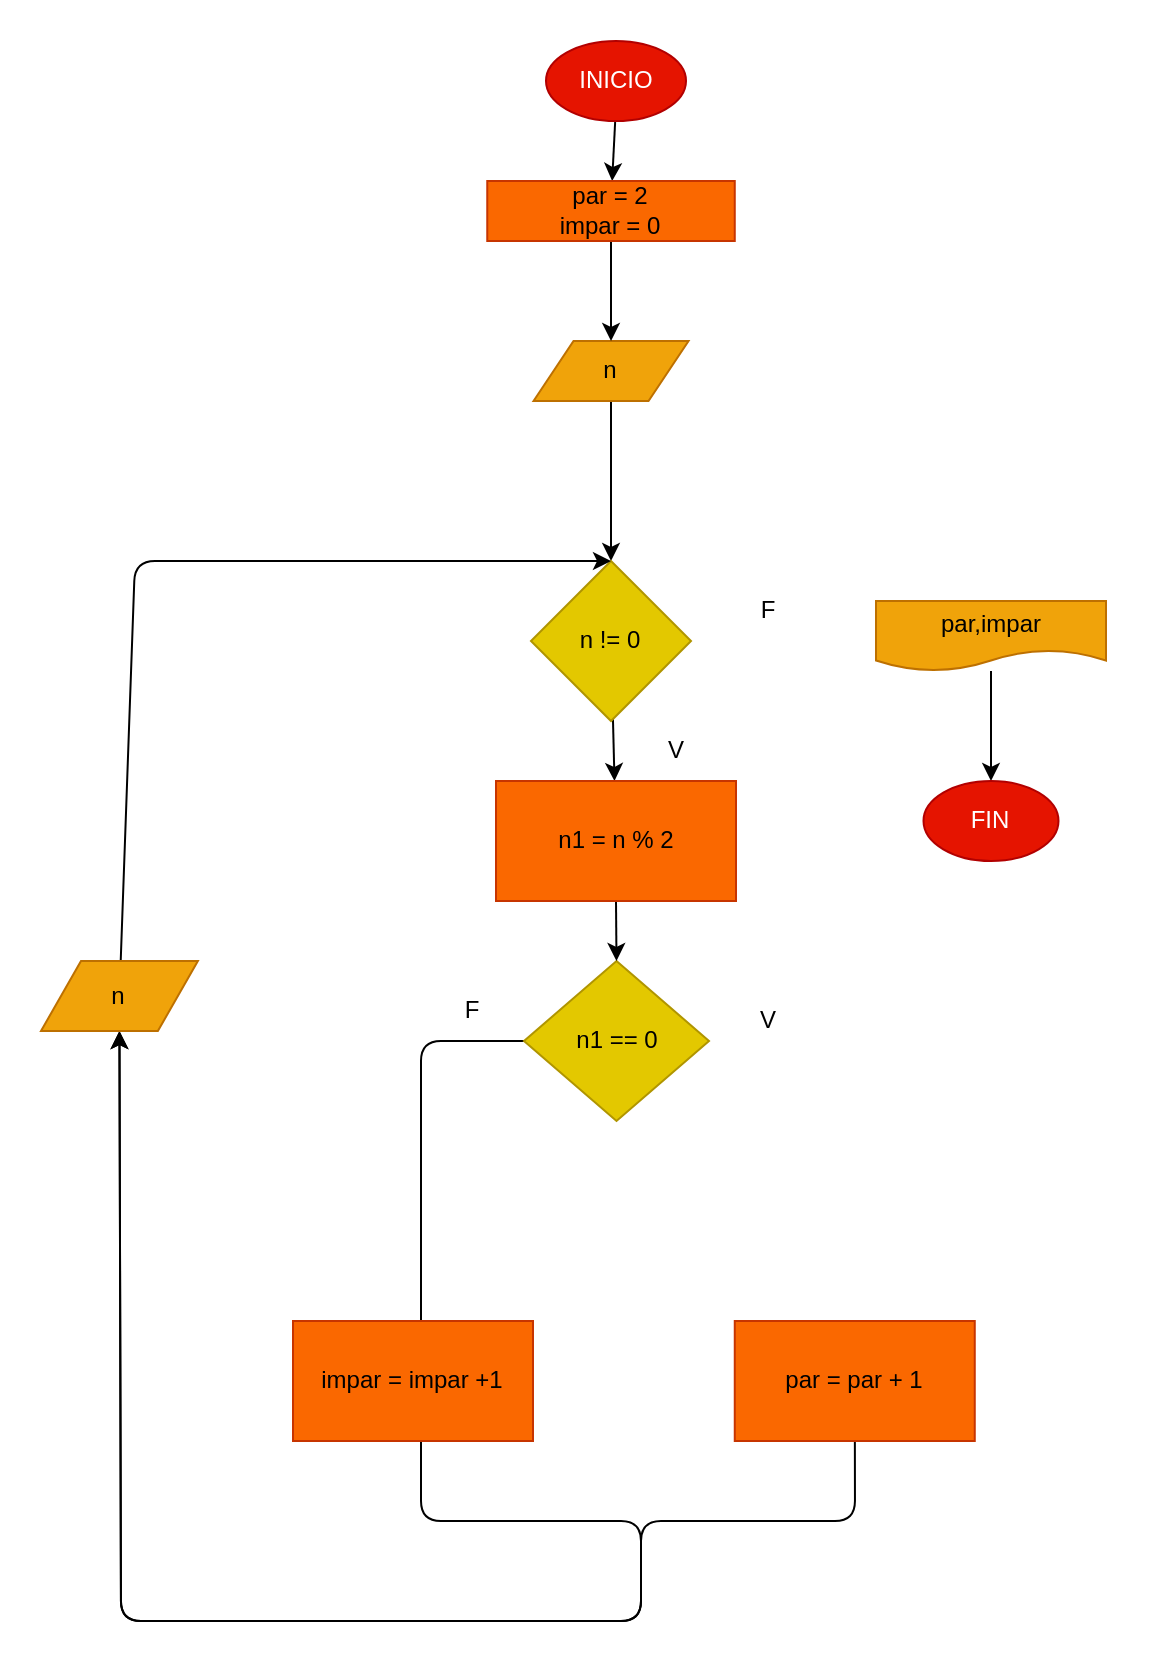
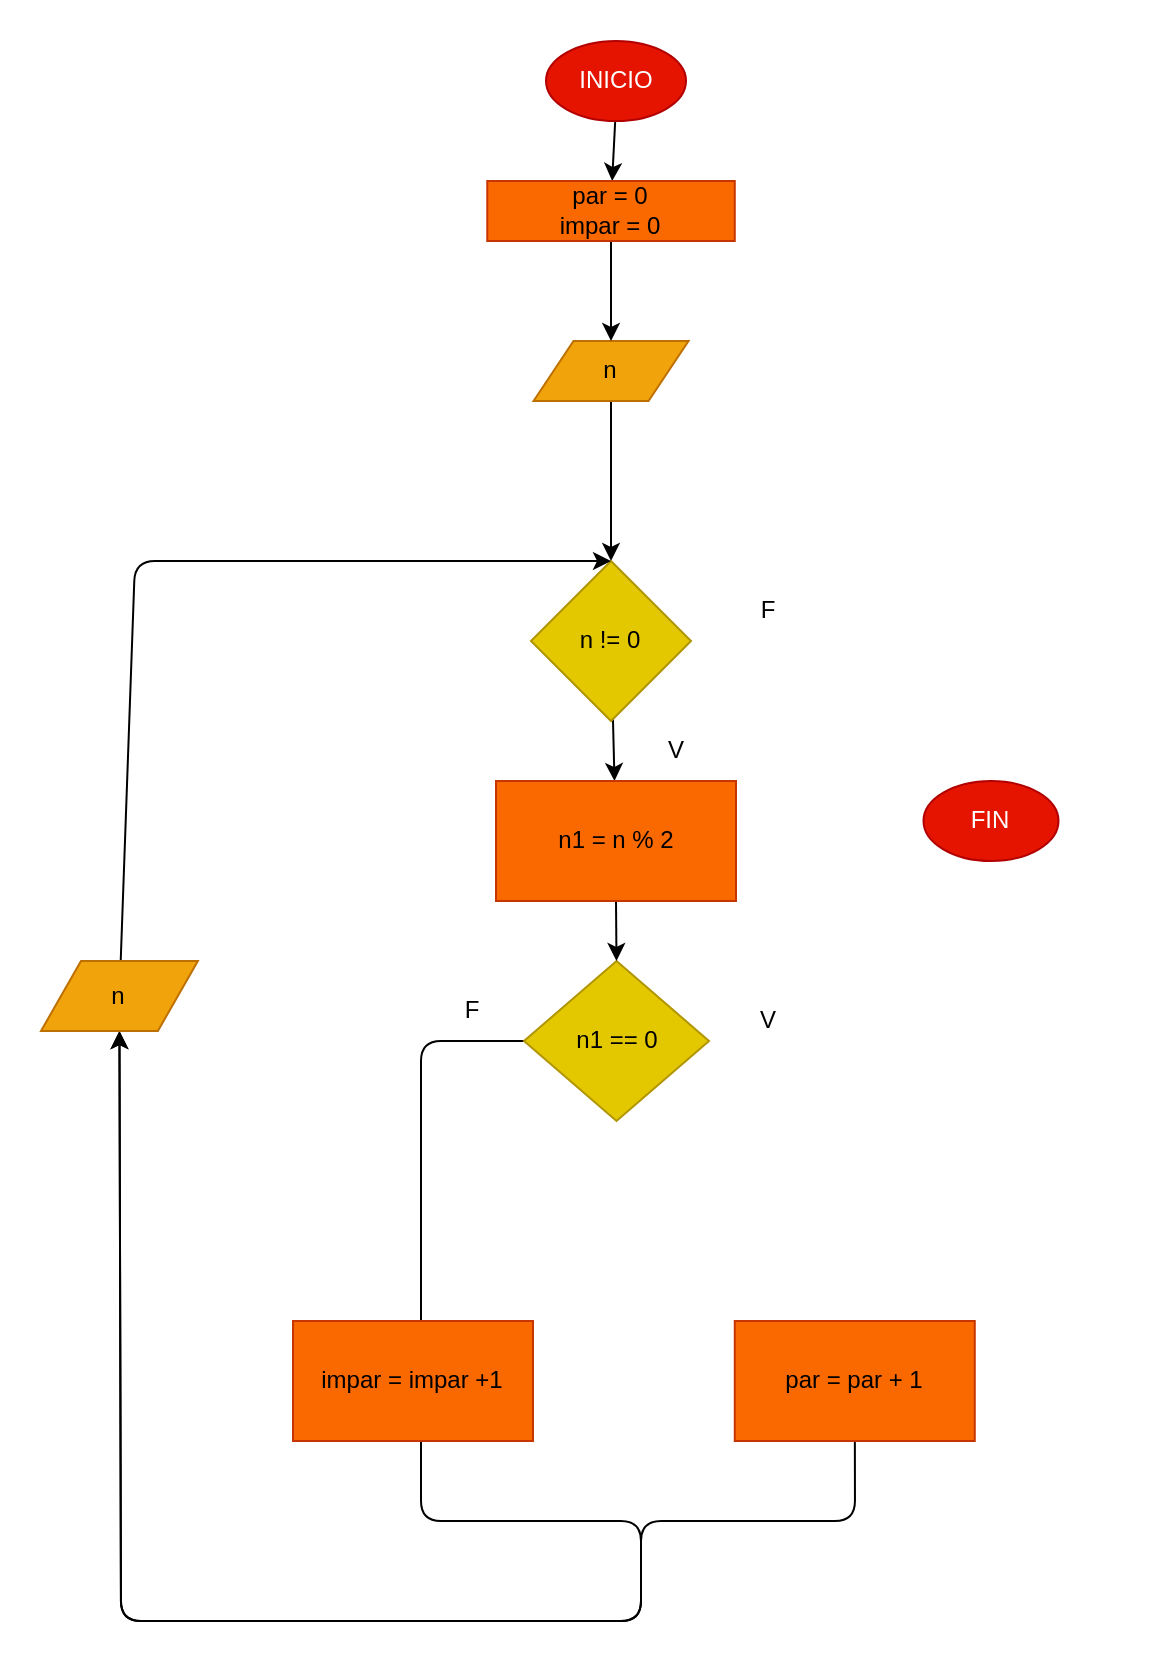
  <mxCell id="0" />
  <mxCell id="1" parent="0" />
  <mxCell id="2" value="" style="edgeStyle=none;html=1;" parent="1" source="3" target="12" edge="1"><mxGeometry relative="1" as="geometry" /></mxCell>
  <mxCell id="3" value="INICIO" style="ellipse;whiteSpace=wrap;html=1;fillColor=#e51400;fontColor=#ffffff;strokeColor=#B20000;" parent="1" vertex="1"><mxGeometry x="272.5" y="20" width="70" height="40" as="geometry" /></mxCell>
  <mxCell id="4" value="" style="edgeStyle=none;html=1;entryX=0.5;entryY=0;entryDx=0;entryDy=0;" parent="1" source="5" target="7" edge="1"><mxGeometry relative="1" as="geometry"><mxPoint x="306.6" y="210" as="targetPoint" /></mxGeometry></mxCell>
  <mxCell id="5" value="n" style="shape=parallelogram;perimeter=parallelogramPerimeter;whiteSpace=wrap;html=1;fixedSize=1;fillColor=#f0a30a;fontColor=#000000;strokeColor=#BD7000;" parent="1" vertex="1"><mxGeometry x="266.26" y="170" width="77.5" height="30" as="geometry" /></mxCell>
  <mxCell id="6" value="" style="edgeStyle=none;html=1;" edge="1" parent="1" source="7" target="25"><mxGeometry relative="1" as="geometry" /></mxCell>
  <mxCell id="7" value="n != 0" style="rhombus;whiteSpace=wrap;html=1;fillColor=#e3c800;fontColor=#000000;strokeColor=#B09500;" parent="1" vertex="1"><mxGeometry x="265" y="280" width="80" height="80" as="geometry" /></mxCell>
- <mxCell id="8" value="" style="edgeStyle=none;html=1;" parent="1" source="9" target="10" edge="1"><mxGeometry relative="1" as="geometry" /></mxCell>
- <mxCell id="9" value="par,impar" style="shape=document;whiteSpace=wrap;html=1;boundedLbl=1;fillColor=#f0a30a;fontColor=#000000;strokeColor=#BD7000;" parent="1" vertex="1"><mxGeometry x="437.5" y="300" width="115" height="35" as="geometry" /></mxCell>
  <mxCell id="10" value="FIN" style="ellipse;whiteSpace=wrap;html=1;fillColor=#e51400;fontColor=#ffffff;strokeColor=#B20000;" parent="1" vertex="1"><mxGeometry x="461.25" y="390" width="67.5" height="40" as="geometry" /></mxCell>
  <mxCell id="11" style="edgeStyle=none;html=1;entryX=0.5;entryY=0;entryDx=0;entryDy=0;" parent="1" source="12" target="5" edge="1"><mxGeometry relative="1" as="geometry" /></mxCell>
- <mxCell id="12" value="par = 2&lt;br&gt;impar = 0" style="whiteSpace=wrap;html=1;fillColor=#fa6800;strokeColor=#C73500;fontColor=#000000;" parent="1" vertex="1"><mxGeometry x="243.13" y="90" width="123.75" height="30" as="geometry" /></mxCell>
+ <mxCell id="12" value="par = 0&lt;br&gt;impar = 0" style="whiteSpace=wrap;html=1;fillColor=#fa6800;strokeColor=#C73500;fontColor=#000000;" parent="1" vertex="1"><mxGeometry x="243.13" y="90" width="123.75" height="30" as="geometry" /></mxCell>
  <mxCell id="13" value="" style="edgeStyle=none;html=1;" parent="1" target="15" edge="1"><mxGeometry relative="1" as="geometry"><mxPoint x="305.747" y="545" as="sourcePoint" /></mxGeometry></mxCell>
  <mxCell id="14" style="edgeStyle=none;html=1;entryX=0.5;entryY=1;entryDx=0;entryDy=0;" parent="1" source="15" target="19" edge="1"><mxGeometry relative="1" as="geometry"><mxPoint x="80" y="690" as="targetPoint" /><Array as="points"><mxPoint x="210" y="520" /><mxPoint x="210" y="760" /><mxPoint x="320" y="760" /><mxPoint x="320" y="810" /><mxPoint x="60" y="810" /></Array></mxGeometry></mxCell>
  <mxCell id="15" value="n1 == 0" style="rhombus;whiteSpace=wrap;html=1;fillColor=#e3c800;strokeColor=#B09500;fontColor=#000000;" parent="1" vertex="1"><mxGeometry x="261.5" y="480" width="92.5" height="80" as="geometry" /></mxCell>
  <mxCell id="16" style="edgeStyle=none;html=1;entryX=0.5;entryY=1;entryDx=0;entryDy=0;" parent="1" source="17" target="19" edge="1"><mxGeometry relative="1" as="geometry"><mxPoint x="80" y="690" as="targetPoint" /><Array as="points"><mxPoint x="427" y="760" /><mxPoint x="320" y="760" /><mxPoint x="320" y="810" /><mxPoint x="60" y="810" /></Array></mxGeometry></mxCell>
  <mxCell id="17" value="par = par + 1" style="whiteSpace=wrap;html=1;fillColor=#fa6800;strokeColor=#C73500;fontColor=#000000;" parent="1" vertex="1"><mxGeometry x="366.88" y="660" width="120" height="60" as="geometry" /></mxCell>
  <mxCell id="18" style="edgeStyle=none;html=1;entryX=0.5;entryY=0;entryDx=0;entryDy=0;" parent="1" source="19" target="7" edge="1"><mxGeometry relative="1" as="geometry"><Array as="points"><mxPoint x="67" y="280" /></Array></mxGeometry></mxCell>
  <mxCell id="19" value="n" style="shape=parallelogram;perimeter=parallelogramPerimeter;whiteSpace=wrap;html=1;fixedSize=1;fillColor=#f0a30a;fontColor=#000000;strokeColor=#BD7000;" parent="1" vertex="1"><mxGeometry x="20" y="480" width="78.44" height="35" as="geometry" /></mxCell>
  <mxCell id="20" value="V" style="text;html=1;strokeColor=none;fillColor=none;align=center;verticalAlign=middle;whiteSpace=wrap;rounded=0;" parent="1" vertex="1"><mxGeometry x="307.5" y="360" width="60" height="30" as="geometry" /></mxCell>
  <mxCell id="21" value="F&lt;span style=&quot;color: rgba(0 , 0 , 0 , 0) ; font-family: monospace ; font-size: 0px&quot;&gt;%3CmxGraphModel%3E%3Croot%3E%3CmxCell%20id%3D%220%22%2F%3E%3CmxCell%20id%3D%221%22%20parent%3D%220%22%2F%3E%3CmxCell%20id%3D%222%22%20value%3D%22V%22%20style%3D%22text%3Bhtml%3D1%3BstrokeColor%3Dnone%3BfillColor%3Dnone%3Balign%3Dcenter%3BverticalAlign%3Dmiddle%3BwhiteSpace%3Dwrap%3Brounded%3D0%3B%22%20vertex%3D%221%22%20parent%3D%221%22%3E%3CmxGeometry%20x%3D%22306.88%22%20y%3D%22310%22%20width%3D%2260%22%20height%3D%2230%22%20as%3D%22geometry%22%2F%3E%3C%2FmxCell%3E%3C%2Froot%3E%3C%2FmxGraphModel%3E&lt;/span&gt;" style="text;html=1;strokeColor=none;fillColor=none;align=center;verticalAlign=middle;whiteSpace=wrap;rounded=0;" parent="1" vertex="1"><mxGeometry x="354" y="290" width="60" height="30" as="geometry" /></mxCell>
  <mxCell id="22" value="F&lt;span style=&quot;color: rgba(0 , 0 , 0 , 0) ; font-family: monospace ; font-size: 0px&quot;&gt;%3CmxGraphModel%3E%3Croot%3E%3CmxCell%20id%3D%220%22%2F%3E%3CmxCell%20id%3D%221%22%20parent%3D%220%22%2F%3E%3CmxCell%20id%3D%222%22%20value%3D%22V%22%20style%3D%22text%3Bhtml%3D1%3BstrokeColor%3Dnone%3BfillColor%3Dnone%3Balign%3Dcenter%3BverticalAlign%3Dmiddle%3BwhiteSpace%3Dwrap%3Brounded%3D0%3B%22%20vertex%3D%221%22%20parent%3D%221%22%3E%3CmxGeometry%20x%3D%22306.88%22%20y%3D%22310%22%20width%3D%2260%22%20height%3D%2230%22%20as%3D%22geometry%22%2F%3E%3C%2FmxCell%3E%3C%2Froot%3E%3C%2FmxGraphModel%3E&lt;/span&gt;" style="text;html=1;strokeColor=none;fillColor=none;align=center;verticalAlign=middle;whiteSpace=wrap;rounded=0;" parent="1" vertex="1"><mxGeometry x="206.26" y="490" width="60" height="30" as="geometry" /></mxCell>
  <mxCell id="23" value="V" style="text;html=1;strokeColor=none;fillColor=none;align=center;verticalAlign=middle;whiteSpace=wrap;rounded=0;" parent="1" vertex="1"><mxGeometry x="354" y="495" width="60" height="30" as="geometry" /></mxCell>
  <mxCell id="24" style="edgeStyle=none;html=1;exitX=0.5;exitY=1;exitDx=0;exitDy=0;entryX=0.5;entryY=0;entryDx=0;entryDy=0;" edge="1" parent="1" source="25" target="15"><mxGeometry relative="1" as="geometry" /></mxCell>
  <mxCell id="25" value="n1 = n % 2" style="whiteSpace=wrap;html=1;fillColor=#fa6800;strokeColor=#C73500;fontColor=#000000;" vertex="1" parent="1"><mxGeometry x="247.5" y="390" width="120" height="60" as="geometry" /></mxCell>
  <mxCell id="26" value="impar = impar +1" style="rounded=0;whiteSpace=wrap;html=1;fillColor=#fa6800;fontColor=#000000;strokeColor=#C73500;" vertex="1" parent="1"><mxGeometry x="146" y="660" width="120" height="60" as="geometry" /></mxCell>
